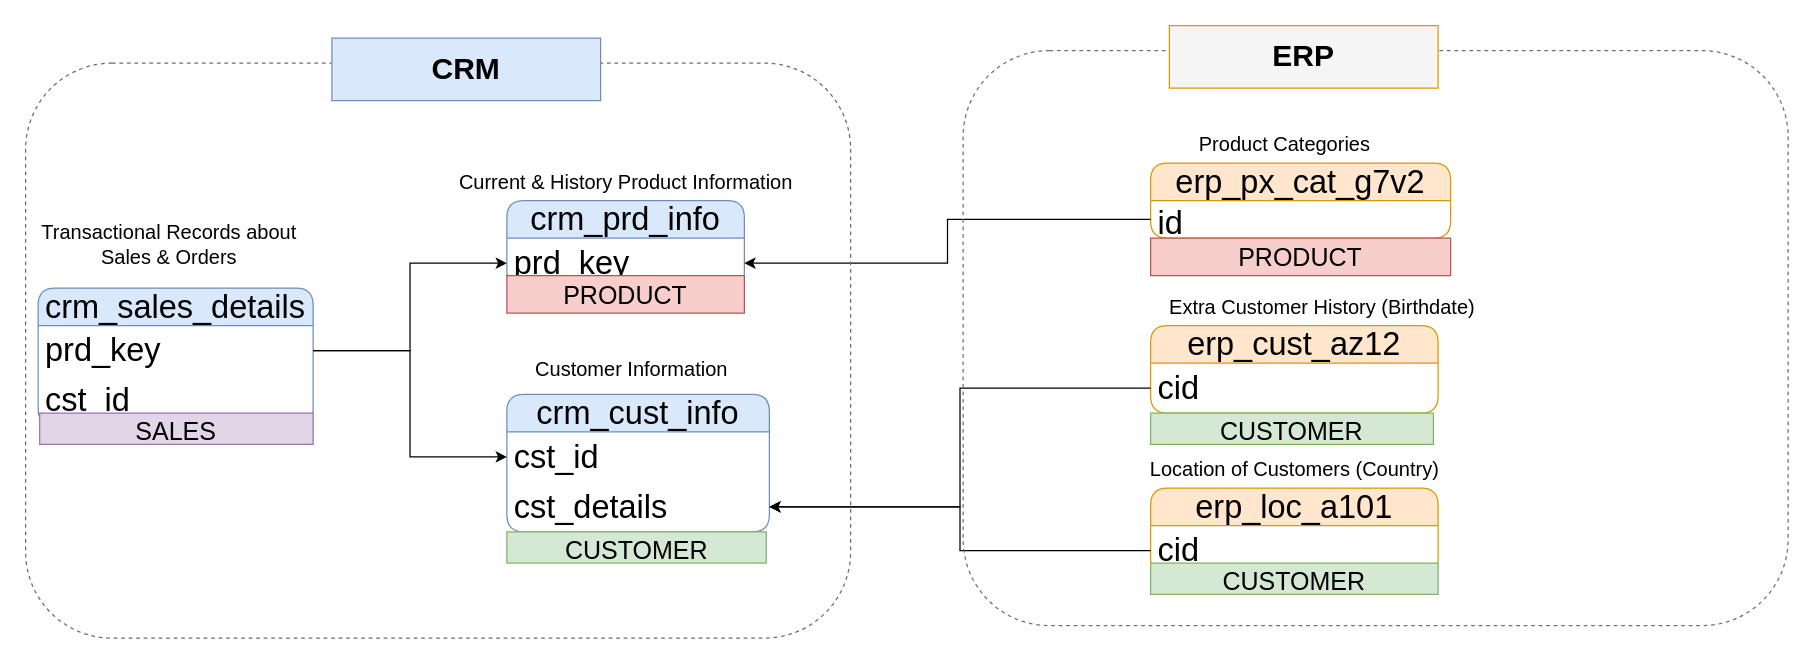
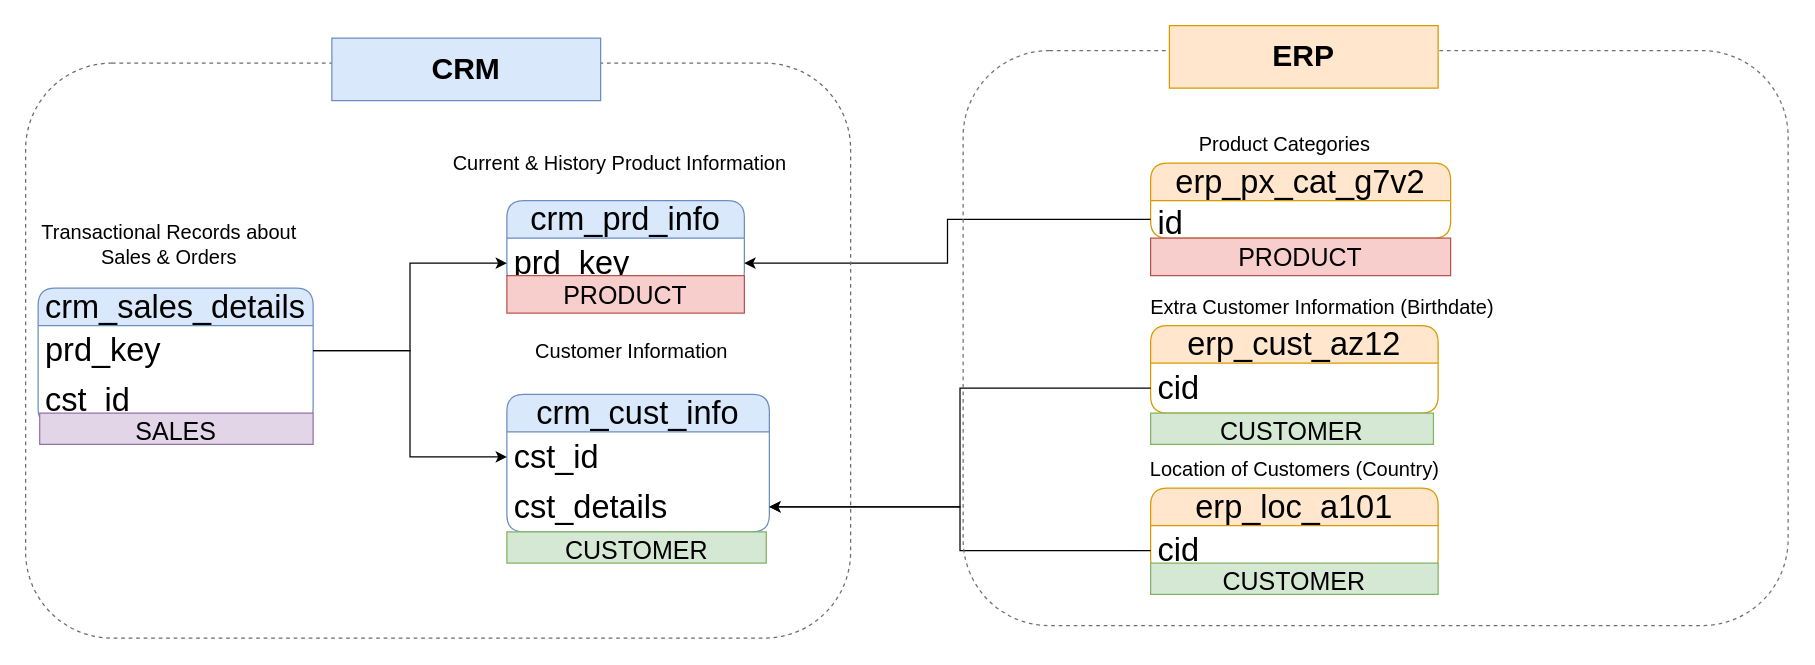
  <mxCell id="0" />
  <mxCell id="1" parent="0" />
  <mxCell id="2" value="crm_cust_info" style="swimlane;fontStyle=0;childLayout=stackLayout;horizontal=1;startSize=30;horizontalStack=0;resizeParent=1;resizeParentMax=0;resizeLast=0;collapsible=1;marginBottom=0;whiteSpace=wrap;html=1;rounded=1;fillColor=#dae8fc;strokeColor=#6c8ebf;fontSize=26;" parent="1" vertex="1"><mxGeometry x="405" y="315" width="210" height="110" as="geometry" /></mxCell>
  <mxCell id="3" value="cst_id" style="text;strokeColor=none;fillColor=none;align=left;verticalAlign=middle;spacingLeft=4;spacingRight=4;overflow=hidden;points=[[0,0.5],[1,0.5]];portConstraint=eastwest;rotatable=0;whiteSpace=wrap;html=1;fontSize=26;" parent="2" vertex="1"><mxGeometry y="30" width="210" height="40" as="geometry" /></mxCell>
  <mxCell id="4" value="cst_details" style="text;strokeColor=none;fillColor=none;align=left;verticalAlign=middle;spacingLeft=4;spacingRight=4;overflow=hidden;points=[[0,0.5],[1,0.5]];portConstraint=eastwest;rotatable=0;whiteSpace=wrap;html=1;fontSize=26;" parent="2" vertex="1"><mxGeometry y="70" width="210" height="40" as="geometry" /></mxCell>
  <mxCell id="5" value="crm_prd_info" style="swimlane;fontStyle=0;childLayout=stackLayout;horizontal=1;startSize=30;horizontalStack=0;resizeParent=1;resizeParentMax=0;resizeLast=0;collapsible=1;marginBottom=0;whiteSpace=wrap;html=1;rounded=1;fillColor=#dae8fc;strokeColor=#6c8ebf;fontSize=26;" parent="1" vertex="1"><mxGeometry x="405" y="160" width="190" height="70" as="geometry" /></mxCell>
  <mxCell id="6" value="prd_key" style="text;strokeColor=none;fillColor=none;align=left;verticalAlign=middle;spacingLeft=4;spacingRight=4;overflow=hidden;points=[[0,0.5],[1,0.5]];portConstraint=eastwest;rotatable=0;whiteSpace=wrap;html=1;fontSize=26;" parent="5" vertex="1"><mxGeometry y="30" width="190" height="40" as="geometry" /></mxCell>
- <mxCell id="7" value="&lt;font style=&quot;font-size: 16px;&quot;&gt;Customer Information&lt;/font&gt;" style="text;html=1;align=center;verticalAlign=middle;whiteSpace=wrap;rounded=0;" parent="1" vertex="1"><mxGeometry x="405" y="280" width="200" height="30" as="geometry" /></mxCell>
- <mxCell id="8" value="&lt;font style=&quot;font-size: 16px;&quot;&gt;Current &amp;amp; History Product Information&lt;/font&gt;" style="text;html=1;align=center;verticalAlign=middle;whiteSpace=wrap;rounded=0;" parent="1" vertex="1"><mxGeometry x="322.5" y="130" width="355" height="30" as="geometry" /></mxCell>
+ <mxCell id="7" value="&lt;font style=&quot;font-size: 16px;&quot;&gt;Customer Information&lt;/font&gt;" style="text;html=1;align=center;verticalAlign=middle;whiteSpace=wrap;rounded=0;" parent="1" vertex="1"><mxGeometry x="405" y="265" width="200" height="30" as="geometry" /></mxCell>
+ <mxCell id="8" value="&lt;font style=&quot;font-size: 16px;&quot;&gt;Current &amp;amp; History Product Information&lt;/font&gt;" style="text;html=1;align=center;verticalAlign=middle;whiteSpace=wrap;rounded=0;" parent="1" vertex="1"><mxGeometry x="317.5" y="115" width="355" height="30" as="geometry" /></mxCell>
  <mxCell id="9" value="crm_sales_details" style="swimlane;fontStyle=0;childLayout=stackLayout;horizontal=1;startSize=30;horizontalStack=0;resizeParent=1;resizeParentMax=0;resizeLast=0;collapsible=1;marginBottom=0;whiteSpace=wrap;html=1;rounded=1;fillColor=#dae8fc;strokeColor=#6c8ebf;fontSize=26;" parent="1" vertex="1"><mxGeometry x="30" y="230" width="220" height="110" as="geometry" /></mxCell>
  <mxCell id="10" value="prd_key" style="text;strokeColor=none;fillColor=none;align=left;verticalAlign=middle;spacingLeft=4;spacingRight=4;overflow=hidden;points=[[0,0.5],[1,0.5]];portConstraint=eastwest;rotatable=0;whiteSpace=wrap;html=1;fontSize=26;" parent="9" vertex="1"><mxGeometry y="30" width="220" height="40" as="geometry" /></mxCell>
  <mxCell id="11" value="cst_id" style="text;strokeColor=none;fillColor=none;align=left;verticalAlign=middle;spacingLeft=4;spacingRight=4;overflow=hidden;points=[[0,0.5],[1,0.5]];portConstraint=eastwest;rotatable=0;whiteSpace=wrap;html=1;fontSize=26;" parent="9" vertex="1"><mxGeometry y="70" width="220" height="40" as="geometry" /></mxCell>
  <mxCell id="12" value="&lt;span style=&quot;font-size: 16px;&quot;&gt;Transactional Records about Sales &amp;amp; Orders&lt;/span&gt;" style="text;html=1;align=center;verticalAlign=middle;whiteSpace=wrap;rounded=0;" parent="1" vertex="1"><mxGeometry x="20" y="180" width="230" height="30" as="geometry" /></mxCell>
  <mxCell id="13" style="edgeStyle=orthogonalEdgeStyle;rounded=0;orthogonalLoop=1;jettySize=auto;html=1;entryX=0;entryY=0.5;entryDx=0;entryDy=0;" parent="1" source="10" target="6" edge="1"><mxGeometry relative="1" as="geometry" /></mxCell>
  <mxCell id="14" style="edgeStyle=orthogonalEdgeStyle;rounded=0;orthogonalLoop=1;jettySize=auto;html=1;entryX=0;entryY=0.5;entryDx=0;entryDy=0;" parent="1" source="10" target="3" edge="1"><mxGeometry relative="1" as="geometry" /></mxCell>
  <mxCell id="15" value="erp_px_cat_g7v2" style="swimlane;fontStyle=0;childLayout=stackLayout;horizontal=1;startSize=30;horizontalStack=0;resizeParent=1;resizeParentMax=0;resizeLast=0;collapsible=1;marginBottom=0;whiteSpace=wrap;html=1;rounded=1;fillColor=#ffe6cc;strokeColor=#d79b00;fontSize=26;" parent="1" vertex="1"><mxGeometry x="920" y="130" width="240" height="60" as="geometry" /></mxCell>
  <mxCell id="16" value="id" style="text;strokeColor=none;fillColor=none;align=left;verticalAlign=middle;spacingLeft=4;spacingRight=4;overflow=hidden;points=[[0,0.5],[1,0.5]];portConstraint=eastwest;rotatable=0;whiteSpace=wrap;html=1;fontSize=26;" parent="15" vertex="1"><mxGeometry y="30" width="240" height="30" as="geometry" /></mxCell>
  <mxCell id="17" value="erp_cust_az12" style="swimlane;fontStyle=0;childLayout=stackLayout;horizontal=1;startSize=30;horizontalStack=0;resizeParent=1;resizeParentMax=0;resizeLast=0;collapsible=1;marginBottom=0;whiteSpace=wrap;html=1;rounded=1;fillColor=#ffe6cc;strokeColor=#d79b00;fontSize=26;" parent="1" vertex="1"><mxGeometry x="920" y="260" width="230" height="70" as="geometry" /></mxCell>
  <mxCell id="18" value="cid" style="text;strokeColor=none;fillColor=none;align=left;verticalAlign=middle;spacingLeft=4;spacingRight=4;overflow=hidden;points=[[0,0.5],[1,0.5]];portConstraint=eastwest;rotatable=0;whiteSpace=wrap;html=1;fontSize=26;" parent="17" vertex="1"><mxGeometry y="30" width="230" height="40" as="geometry" /></mxCell>
  <mxCell id="19" value="erp_loc_a101" style="swimlane;fontStyle=0;childLayout=stackLayout;horizontal=1;startSize=30;horizontalStack=0;resizeParent=1;resizeParentMax=0;resizeLast=0;collapsible=1;marginBottom=0;whiteSpace=wrap;html=1;rounded=1;fillColor=#ffe6cc;strokeColor=#d79b00;fontSize=26;" parent="1" vertex="1"><mxGeometry x="920" y="390" width="230" height="70" as="geometry" /></mxCell>
  <mxCell id="20" value="cid" style="text;strokeColor=none;fillColor=none;align=left;verticalAlign=middle;spacingLeft=4;spacingRight=4;overflow=hidden;points=[[0,0.5],[1,0.5]];portConstraint=eastwest;rotatable=0;whiteSpace=wrap;html=1;fontSize=26;" parent="19" vertex="1"><mxGeometry y="30" width="230" height="40" as="geometry" /></mxCell>
  <mxCell id="21" style="edgeStyle=orthogonalEdgeStyle;rounded=0;orthogonalLoop=1;jettySize=auto;html=1;entryX=1;entryY=0.5;entryDx=0;entryDy=0;" parent="1" source="16" target="6" edge="1"><mxGeometry relative="1" as="geometry" /></mxCell>
  <mxCell id="22" style="edgeStyle=orthogonalEdgeStyle;rounded=0;orthogonalLoop=1;jettySize=auto;html=1;" parent="1" source="18" target="4" edge="1"><mxGeometry relative="1" as="geometry" /></mxCell>
  <mxCell id="23" style="edgeStyle=orthogonalEdgeStyle;rounded=0;orthogonalLoop=1;jettySize=auto;html=1;entryX=1;entryY=0.5;entryDx=0;entryDy=0;" parent="1" source="20" target="4" edge="1"><mxGeometry relative="1" as="geometry" /></mxCell>
  <mxCell id="24" value="&lt;span style=&quot;font-size: 16px;&quot;&gt;Product Categories&lt;/span&gt;" style="text;html=1;align=center;verticalAlign=middle;whiteSpace=wrap;rounded=0;" parent="1" vertex="1"><mxGeometry x="850" y="100" width="355" height="30" as="geometry" /></mxCell>
- <mxCell id="25" value="&lt;font style=&quot;font-size: 16px;&quot;&gt;Extra Customer History (Birthdate)&lt;/font&gt;" style="text;html=1;align=center;verticalAlign=middle;whiteSpace=wrap;rounded=0;" parent="1" vertex="1"><mxGeometry x="880" y="230" width="355" height="30" as="geometry" /></mxCell>
+ <mxCell id="25" value="&lt;font style=&quot;font-size: 16px;&quot;&gt;Extra Customer Information (Birthdate)&lt;/font&gt;" style="text;html=1;align=center;verticalAlign=middle;whiteSpace=wrap;rounded=0;" parent="1" vertex="1"><mxGeometry x="880" y="230" width="355" height="30" as="geometry" /></mxCell>
  <mxCell id="26" value="&lt;span style=&quot;font-size: 16px;&quot;&gt;Location of Customers (Country)&lt;/span&gt;" style="text;html=1;align=center;verticalAlign=middle;whiteSpace=wrap;rounded=0;" parent="1" vertex="1"><mxGeometry x="857.5" y="360" width="355" height="30" as="geometry" /></mxCell>
  <mxCell id="27" value="" style="rounded=1;whiteSpace=wrap;html=1;fillColor=none;dashed=1;strokeColor=light-dark(#726969, #ededed);" parent="1" vertex="1"><mxGeometry x="20" y="50" width="660" height="460" as="geometry" /></mxCell>
  <mxCell id="28" value="" style="rounded=1;whiteSpace=wrap;html=1;fillColor=none;dashed=1;strokeColor=light-dark(#766f6f, #ededed);" parent="1" vertex="1"><mxGeometry x="770" y="40" width="660" height="460" as="geometry" /></mxCell>
  <mxCell id="29" value="&lt;b&gt;&lt;font style=&quot;font-size: 24px;&quot;&gt;CRM&lt;/font&gt;&lt;/b&gt;" style="rounded=0;whiteSpace=wrap;html=1;fillColor=#dae8fc;strokeColor=#6c8ebf;" parent="1" vertex="1"><mxGeometry x="265" y="30" width="215" height="50" as="geometry" /></mxCell>
- <mxCell id="30" value="&lt;span style=&quot;font-size: 24px;&quot;&gt;&lt;b&gt;ERP&lt;/b&gt;&lt;/span&gt;" style="rounded=0;whiteSpace=wrap;html=1;fillColor=#f5f5f5;strokeColor=#d79b00;" parent="1" vertex="1"><mxGeometry x="935" y="20" width="215" height="50" as="geometry" /></mxCell>
+ <mxCell id="30" value="&lt;span style=&quot;font-size: 24px;&quot;&gt;&lt;b&gt;ERP&lt;/b&gt;&lt;/span&gt;" style="rounded=0;whiteSpace=wrap;html=1;fillColor=#ffe6cc;strokeColor=#d79b00;" parent="1" vertex="1"><mxGeometry x="935" y="20" width="215" height="50" as="geometry" /></mxCell>
  <mxCell id="31" value="&lt;font style=&quot;font-size: 20px;&quot;&gt;PRODUCT&lt;/font&gt;" style="text;html=1;strokeColor=#b85450;fillColor=#f8cecc;align=center;verticalAlign=middle;whiteSpace=wrap;overflow=hidden;rounded=0;" vertex="1" parent="1"><mxGeometry x="920" y="190" width="240" height="30" as="geometry" /></mxCell>
  <mxCell id="32" value="&lt;font style=&quot;font-size: 20px;&quot;&gt;PRODUCT&lt;/font&gt;" style="text;html=1;strokeColor=#b85450;fillColor=#f8cecc;align=center;verticalAlign=middle;whiteSpace=wrap;overflow=hidden;rounded=0;" vertex="1" parent="1"><mxGeometry x="405" y="220" width="190" height="30" as="geometry" /></mxCell>
  <mxCell id="33" value="&lt;span style=&quot;font-size: 20px;&quot;&gt;CUSTOMER&lt;/span&gt;" style="text;html=1;strokeColor=#82b366;fillColor=#d5e8d4;align=center;verticalAlign=middle;whiteSpace=wrap;overflow=hidden;rounded=0;" vertex="1" parent="1"><mxGeometry x="405" y="425" width="207.5" height="25" as="geometry" /></mxCell>
  <mxCell id="34" value="&lt;span style=&quot;font-size: 20px;&quot;&gt;CUSTOMER&lt;/span&gt;" style="text;html=1;strokeColor=#82b366;fillColor=#d5e8d4;align=center;verticalAlign=middle;whiteSpace=wrap;overflow=hidden;rounded=0;" vertex="1" parent="1"><mxGeometry x="920" y="330" width="226.25" height="25" as="geometry" /></mxCell>
  <mxCell id="35" value="&lt;span style=&quot;font-size: 20px;&quot;&gt;CUSTOMER&lt;/span&gt;" style="text;html=1;strokeColor=#82b366;fillColor=#d5e8d4;align=center;verticalAlign=middle;whiteSpace=wrap;overflow=hidden;rounded=0;" vertex="1" parent="1"><mxGeometry x="920" y="450" width="230" height="25" as="geometry" /></mxCell>
  <mxCell id="36" value="&lt;span style=&quot;font-size: 20px;&quot;&gt;SALES&lt;/span&gt;" style="text;html=1;strokeColor=#9673a6;fillColor=#e1d5e7;align=center;verticalAlign=middle;whiteSpace=wrap;overflow=hidden;rounded=0;" vertex="1" parent="1"><mxGeometry x="31.25" y="330" width="218.75" height="25" as="geometry" /></mxCell>
